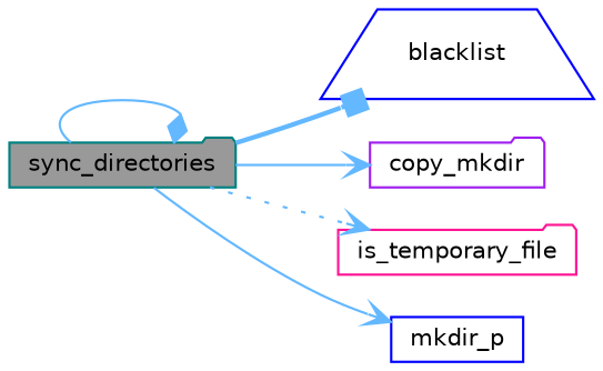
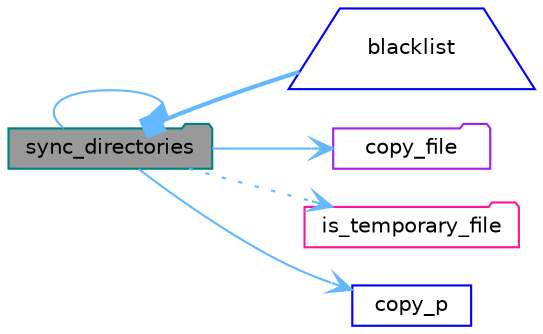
  digraph {
    rankdir=LR
    node [color=blue fillcolor=white fontname=Helvetica fontsize=10 shape=folder style=filled]
    edge [arrowhead=vee color=steelblue1 fontname=Helvetica fontsize=10 labelfontname=Helvetica labelfontsize=10 style=solid]
    n1 [color=teal fillcolor=grey60 fontcolor=black height=0.2 label=sync_directories width=0.4]
    n2 [height=0.2 label=blacklist shape=trapezium width=0.4]
-   n3 [color=purple height=0.2 label=copy_mkdir width=0.4]
+   n3 [color=purple height=0.2 label=copy_file width=0.4]
    n4 [color=deeppink height=0.2 label=is_temporary_file width=0.4]
-   n5 [height=0.2 label=mkdir_p shape=box width=0.4]
+   n5 [height=0.2 label=copy_p shape=box width=0.4]
    n1 -> n1 [arrowhead=diamond]
-   n1 -> n2 [arrowhead=box style=bold]
+   n2 -> n1 [arrowhead=box style=bold]
    n1 -> n3
    n1 -> n4 [style=dotted]
    n1 -> n5
  }
